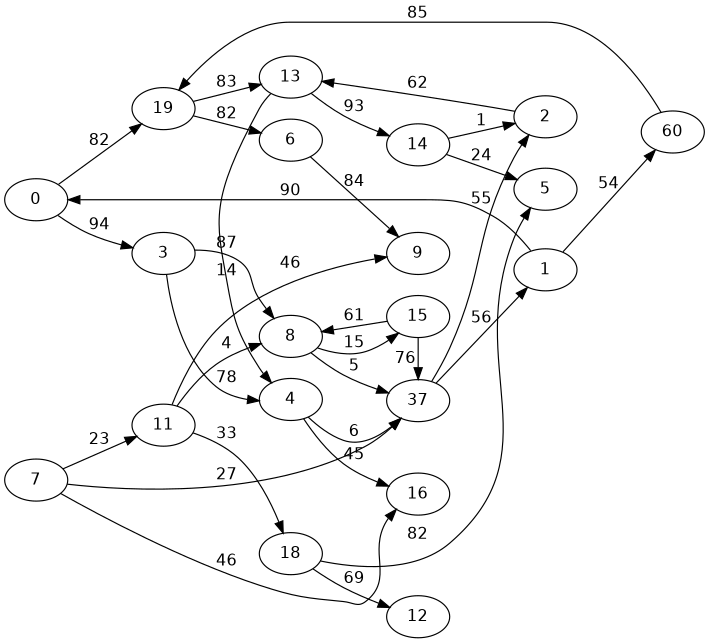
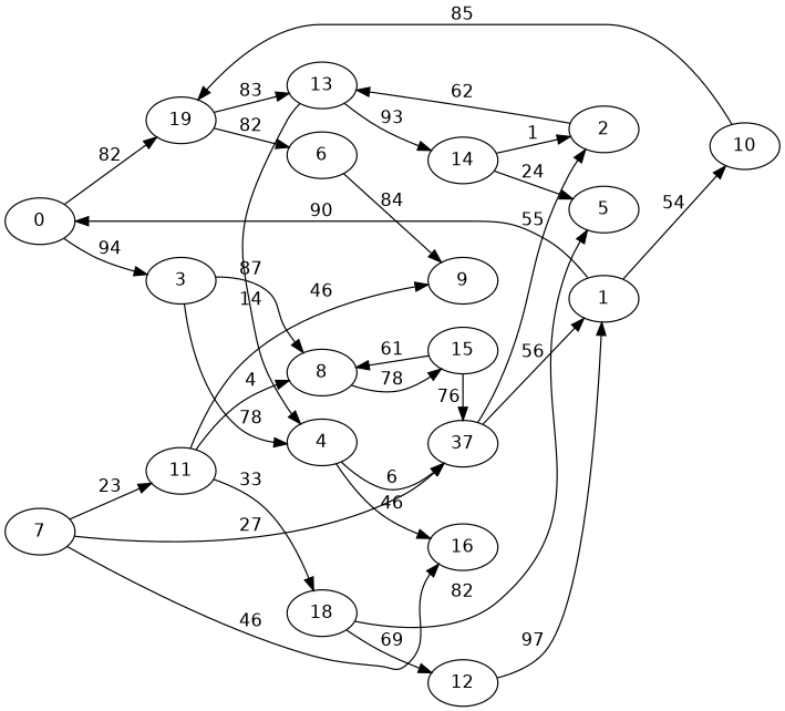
  digraph {
    fontname="DejaVu Sans"
    rankdir=LR
    ranksep=equally
    node [fontname="DejaVu Sans"]
    edge [fontname="DejaVu Sans"]
    0
    19
    3
    13
    6
    8
    4
    14
    9
    15
    n11 [label=37]
    16
    2
    5
    1
-   10 [label=60]
+   10
    7
    11
    18
    12
    subgraph sub_1 {
      rank=same
      0
    }
    subgraph sub_2 {
      rank=same
      19
      3
    }
    subgraph sub_3 {
      rank=same
      13
      6
      8
      4
    }
    subgraph sub_4 {
      rank=same
      14
      9
      15
      n11
      16
    }
    subgraph sub_5 {
      rank=same
      2
      5
      1
    }
    subgraph sub_6 {
      rank=same
      10
    }
    subgraph sub_7 {
      rank=same
    }
    subgraph sub_8 {
      rank=same
      7
    }
    subgraph sub_9 {
      rank=same
      11
    }
    subgraph sub_10 {
      rank=same
      18
    }
    subgraph sub_11 {
      rank=same
      12
    }
    subgraph sub_12 {
      rank=same
    }
    0 -> 19 [label=82]
    0 -> 3 [label=94]
    19 -> 13 [label=83]
    19 -> 6 [label=82]
    3 -> 8 [label=87]
    3 -> 4 [label=78]
    13 -> 4 [label=14]
    13 -> 14 [label=93]
    6 -> 9 [label=84]
-   8 -> 15 [label=15]
-   8 -> n11 [label=5]
+   8 -> 15 [label=78]
    4 -> n11 [label=6]
-   4 -> 16 [label=45]
+   4 -> 16 [label=46]
    14 -> 2 [label=1]
    14 -> 5 [label=24]
    15 -> 8 [label=61]
    15 -> n11 [label=76]
    n11 -> 2 [label=55]
    n11 -> 1 [label=56]
    2 -> 13 [label=62]
    1 -> 0 [label=90]
    1 -> 10 [label=54]
    10 -> 19 [label=85]
    7 -> n11 [label=27]
    7 -> 16 [label=46]
    7 -> 11 [label=23]
    11 -> 8 [label=4]
    11 -> 9 [label=46]
    11 -> 18 [label=33]
    18 -> 5 [label=82]
    18 -> 12 [label=69]
+   12 -> 1 [label=97]
  }
